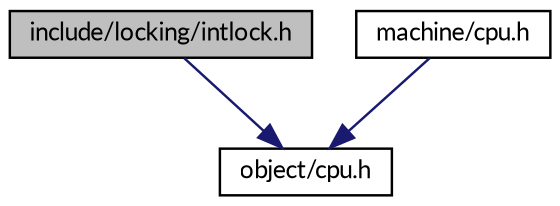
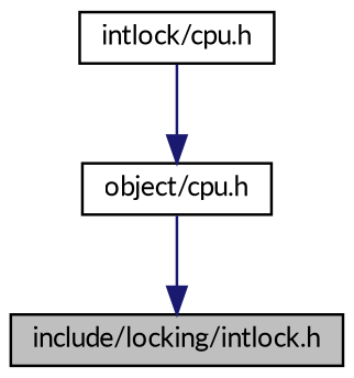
  digraph {
    fontname=Lato
    node [color=black fontname=Lato fontsize=10 shape=record]
    edge [color=midnightblue fontname=Lato fontsize=10 labelfontname=Helvetica labelfontsize=10 style=solid]
    n1 [fillcolor=grey75 fontcolor=black height=0.2 label="include/locking/intlock.h" style=filled width=0.4]
    n2 [height=0.2 label="object/cpu.h" width=0.4]
-   n3 [height=0.2 label="machine/cpu.h" width=0.4]
-   n1 -> n2
+   n3 [height=0.2 label="intlock/cpu.h" width=0.4]
+   n2 -> n1
    n3 -> n2
  }
